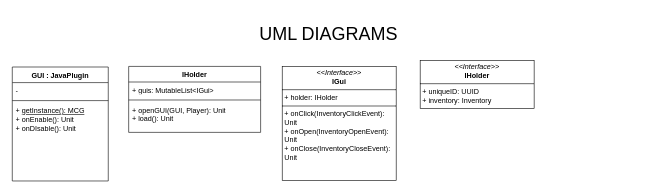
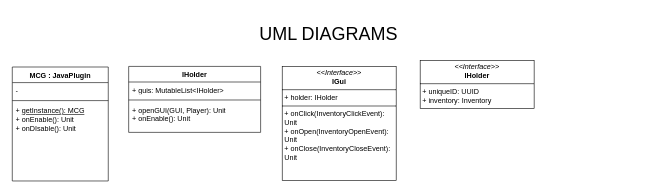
  <mxCell id="0" />
  <mxCell id="1" parent="0" />
- <mxCell id="2" value="GUI : JavaPlugin&lt;div&gt;&lt;br&gt;&lt;/div&gt;" style="swimlane;fontStyle=1;align=center;verticalAlign=top;childLayout=stackLayout;horizontal=1;startSize=26;horizontalStack=0;resizeParent=1;resizeParentMax=0;resizeLast=0;collapsible=1;marginBottom=0;whiteSpace=wrap;html=1;" vertex="1" parent="1"><mxGeometry x="20" y="111" width="160" height="190" as="geometry" /></mxCell>
+ <mxCell id="2" value="MCG : JavaPlugin&lt;div&gt;&lt;br&gt;&lt;/div&gt;" style="swimlane;fontStyle=1;align=center;verticalAlign=top;childLayout=stackLayout;horizontal=1;startSize=26;horizontalStack=0;resizeParent=1;resizeParentMax=0;resizeLast=0;collapsible=1;marginBottom=0;whiteSpace=wrap;html=1;" vertex="1" parent="1"><mxGeometry x="20" y="111" width="160" height="190" as="geometry" /></mxCell>
  <mxCell id="3" value="-&amp;nbsp;" style="text;strokeColor=none;fillColor=none;align=left;verticalAlign=top;spacingLeft=4;spacingRight=4;overflow=hidden;rotatable=0;points=[[0,0.5],[1,0.5]];portConstraint=eastwest;whiteSpace=wrap;html=1;" vertex="1" parent="2"><mxGeometry y="26" width="160" height="26" as="geometry" /></mxCell>
  <mxCell id="4" value="" style="line;strokeWidth=1;fillColor=none;align=left;verticalAlign=middle;spacingTop=-1;spacingLeft=3;spacingRight=3;rotatable=0;labelPosition=right;points=[];portConstraint=eastwest;strokeColor=inherit;" vertex="1" parent="2"><mxGeometry y="52" width="160" height="8" as="geometry" /></mxCell>
  <mxCell id="5" value="+ &lt;u&gt;getInstance(): MCG&lt;/u&gt;&lt;div&gt;+ onEnable(): Unit&lt;/div&gt;&lt;div&gt;+ onDIsable(): Unit&lt;/div&gt;&lt;div&gt;&lt;br&gt;&lt;/div&gt;" style="text;strokeColor=none;fillColor=none;align=left;verticalAlign=top;spacingLeft=4;spacingRight=4;overflow=hidden;rotatable=0;points=[[0,0.5],[1,0.5]];portConstraint=eastwest;whiteSpace=wrap;html=1;" vertex="1" parent="2"><mxGeometry y="60" width="160" height="130" as="geometry" /></mxCell>
  <mxCell id="6" value="UML DIAGRAMS" style="text;html=1;align=center;verticalAlign=middle;whiteSpace=wrap;rounded=0;fontSize=30;" vertex="1" parent="1"><mxGeometry x="35" y="20" width="1025" height="70" as="geometry" /></mxCell>
  <mxCell id="7" value="IHolder" style="swimlane;fontStyle=1;align=center;verticalAlign=top;childLayout=stackLayout;horizontal=1;startSize=26;horizontalStack=0;resizeParent=1;resizeParentMax=0;resizeLast=0;collapsible=1;marginBottom=0;whiteSpace=wrap;html=1;" vertex="1" parent="1"><mxGeometry x="214" y="110" width="220" height="110" as="geometry" /></mxCell>
- <mxCell id="8" value="&lt;div&gt;&lt;span style=&quot;background-color: initial;&quot;&gt;+ guis: MutableList&amp;lt;IGui&amp;gt;&lt;/span&gt;&lt;br&gt;&lt;/div&gt;" style="text;strokeColor=none;fillColor=none;align=left;verticalAlign=top;spacingLeft=4;spacingRight=4;overflow=hidden;rotatable=0;points=[[0,0.5],[1,0.5]];portConstraint=eastwest;whiteSpace=wrap;html=1;" vertex="1" parent="7"><mxGeometry y="26" width="220" height="26" as="geometry" /></mxCell>
+ <mxCell id="8" value="&lt;div&gt;&lt;span style=&quot;background-color: initial;&quot;&gt;+ guis: MutableList&amp;lt;IHolder&amp;gt;&lt;/span&gt;&lt;br&gt;&lt;/div&gt;" style="text;strokeColor=none;fillColor=none;align=left;verticalAlign=top;spacingLeft=4;spacingRight=4;overflow=hidden;rotatable=0;points=[[0,0.5],[1,0.5]];portConstraint=eastwest;whiteSpace=wrap;html=1;" vertex="1" parent="7"><mxGeometry y="26" width="220" height="26" as="geometry" /></mxCell>
  <mxCell id="9" value="" style="line;strokeWidth=1;fillColor=none;align=left;verticalAlign=middle;spacingTop=-1;spacingLeft=3;spacingRight=3;rotatable=0;labelPosition=right;points=[];portConstraint=eastwest;strokeColor=inherit;" vertex="1" parent="7"><mxGeometry y="52" width="220" height="8" as="geometry" /></mxCell>
- <mxCell id="10" value="+ openGUI(GUI, Player): Unit&lt;div&gt;+ load(): Unit&lt;/div&gt;" style="text;strokeColor=none;fillColor=none;align=left;verticalAlign=top;spacingLeft=4;spacingRight=4;overflow=hidden;rotatable=0;points=[[0,0.5],[1,0.5]];portConstraint=eastwest;whiteSpace=wrap;html=1;" vertex="1" parent="7"><mxGeometry y="60" width="220" height="50" as="geometry" /></mxCell>
+ <mxCell id="10" value="+ openGUI(GUI, Player): Unit&lt;div&gt;+ onEnable(): Unit&lt;/div&gt;" style="text;strokeColor=none;fillColor=none;align=left;verticalAlign=top;spacingLeft=4;spacingRight=4;overflow=hidden;rotatable=0;points=[[0,0.5],[1,0.5]];portConstraint=eastwest;whiteSpace=wrap;html=1;" vertex="1" parent="7"><mxGeometry y="60" width="220" height="50" as="geometry" /></mxCell>
  <mxCell id="11" value="&lt;p style=&quot;margin:0px;margin-top:4px;text-align:center;&quot;&gt;&lt;i&gt;&amp;lt;&amp;lt;Interface&amp;gt;&amp;gt;&lt;/i&gt;&lt;br&gt;&lt;b&gt;IGui&lt;/b&gt;&lt;/p&gt;&lt;hr size=&quot;1&quot; style=&quot;border-style:solid;&quot;&gt;&lt;p style=&quot;margin:0px;margin-left:4px;&quot;&gt;+ holder: IHolder&lt;br&gt;&lt;/p&gt;&lt;hr size=&quot;1&quot; style=&quot;border-style:solid;&quot;&gt;&lt;p style=&quot;margin:0px;margin-left:4px;&quot;&gt;+ onClick(InventoryClickEvent): Unit&lt;/p&gt;&lt;p style=&quot;margin:0px;margin-left:4px;&quot;&gt;+ onOpen(InventoryOpenEvent): Unit&lt;/p&gt;&lt;p style=&quot;margin:0px;margin-left:4px;&quot;&gt;+ onClose(InventoryCloseEvent): Unit&lt;/p&gt;" style="verticalAlign=top;align=left;overflow=fill;html=1;whiteSpace=wrap;" vertex="1" parent="1"><mxGeometry x="470" y="110" width="190" height="190" as="geometry" /></mxCell>
  <mxCell id="12" value="&lt;p style=&quot;margin:0px;margin-top:4px;text-align:center;&quot;&gt;&lt;i&gt;&amp;lt;&amp;lt;Interface&amp;gt;&amp;gt;&lt;/i&gt;&lt;br&gt;&lt;b&gt;IHolder&lt;/b&gt;&lt;/p&gt;&lt;hr size=&quot;1&quot; style=&quot;border-style:solid;&quot;&gt;&lt;p style=&quot;margin:0px;margin-left:4px;&quot;&gt;+ uniqueID: UUID&lt;br&gt;+ inventory: Inventory&lt;/p&gt;&lt;p style=&quot;margin:0px;margin-left:4px;&quot;&gt;&lt;br&gt;&lt;/p&gt;" style="verticalAlign=top;align=left;overflow=fill;html=1;whiteSpace=wrap;" vertex="1" parent="1"><mxGeometry x="700" y="100" width="190" height="80" as="geometry" /></mxCell>
